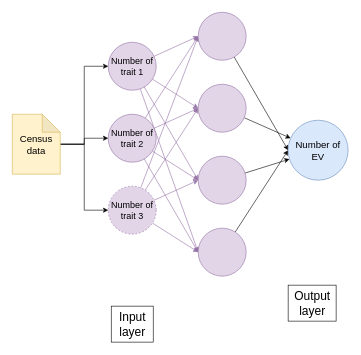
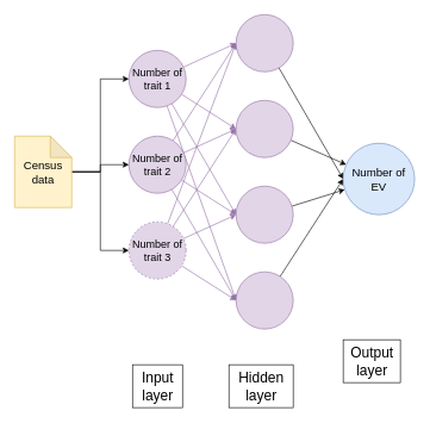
  <mxCell id="0" />
  <mxCell id="1" parent="0" />
  <mxCell id="2" style="rounded=0;orthogonalLoop=1;jettySize=auto;html=1;entryX=0;entryY=0.5;entryDx=0;entryDy=0;fillColor=#e1d5e7;strokeColor=#9673a6;" edge="1" parent="1" source="6" target="18"><mxGeometry relative="1" as="geometry" /></mxCell>
  <mxCell id="3" style="rounded=0;orthogonalLoop=1;jettySize=auto;html=1;entryX=0;entryY=0.5;entryDx=0;entryDy=0;fillColor=#e1d5e7;strokeColor=#9673a6;" edge="1" parent="1" source="6" target="20"><mxGeometry relative="1" as="geometry" /></mxCell>
  <mxCell id="4" style="rounded=0;orthogonalLoop=1;jettySize=auto;html=1;entryX=0;entryY=0.5;entryDx=0;entryDy=0;fillColor=#e1d5e7;strokeColor=#9673a6;" edge="1" parent="1" source="6" target="22"><mxGeometry relative="1" as="geometry" /></mxCell>
  <mxCell id="5" style="rounded=0;orthogonalLoop=1;jettySize=auto;html=1;entryX=0;entryY=0.5;entryDx=0;entryDy=0;fillColor=#e1d5e7;strokeColor=#9673a6;" edge="1" parent="1" source="6" target="24"><mxGeometry relative="1" as="geometry" /></mxCell>
  <mxCell id="6" value="&lt;font style=&quot;font-size: 15px;&quot;&gt;Number of trait 1&lt;/font&gt;" style="ellipse;whiteSpace=wrap;html=1;aspect=fixed;fillColor=#e1d5e7;strokeColor=#9673a6;" vertex="1" parent="1"><mxGeometry x="180" y="70" width="80" height="80" as="geometry" /></mxCell>
  <mxCell id="7" style="rounded=0;orthogonalLoop=1;jettySize=auto;html=1;entryX=0;entryY=0.5;entryDx=0;entryDy=0;fillColor=#e1d5e7;strokeColor=#9673a6;" edge="1" parent="1" source="11" target="18"><mxGeometry relative="1" as="geometry" /></mxCell>
  <mxCell id="8" style="rounded=0;orthogonalLoop=1;jettySize=auto;html=1;entryX=0;entryY=0.5;entryDx=0;entryDy=0;fillColor=#e1d5e7;strokeColor=#9673a6;" edge="1" parent="1" source="11" target="20"><mxGeometry relative="1" as="geometry" /></mxCell>
  <mxCell id="9" style="rounded=0;orthogonalLoop=1;jettySize=auto;html=1;entryX=0;entryY=0.5;entryDx=0;entryDy=0;fillColor=#e1d5e7;strokeColor=#9673a6;" edge="1" parent="1" source="11" target="22"><mxGeometry relative="1" as="geometry" /></mxCell>
  <mxCell id="10" style="rounded=0;orthogonalLoop=1;jettySize=auto;html=1;entryX=0;entryY=0.5;entryDx=0;entryDy=0;fillColor=#e1d5e7;strokeColor=#9673a6;" edge="1" parent="1" source="11" target="24"><mxGeometry relative="1" as="geometry" /></mxCell>
  <mxCell id="11" value="&lt;font style=&quot;font-size: 15px;&quot;&gt;Number of trait 2&lt;/font&gt;" style="ellipse;whiteSpace=wrap;html=1;aspect=fixed;fillColor=#e1d5e7;strokeColor=#9673a6;" vertex="1" parent="1"><mxGeometry x="180" y="190" width="80" height="80" as="geometry" /></mxCell>
  <mxCell id="12" style="rounded=0;orthogonalLoop=1;jettySize=auto;html=1;entryX=0;entryY=0.5;entryDx=0;entryDy=0;fillColor=#e1d5e7;strokeColor=#9673a6;" edge="1" parent="1" source="16" target="20"><mxGeometry relative="1" as="geometry" /></mxCell>
  <mxCell id="13" style="rounded=0;orthogonalLoop=1;jettySize=auto;html=1;entryX=0;entryY=0.5;entryDx=0;entryDy=0;fillColor=#e1d5e7;strokeColor=#9673a6;" edge="1" parent="1" source="16" target="22"><mxGeometry relative="1" as="geometry" /></mxCell>
  <mxCell id="14" style="rounded=0;orthogonalLoop=1;jettySize=auto;html=1;entryX=0;entryY=0.5;entryDx=0;entryDy=0;fillColor=#e1d5e7;strokeColor=#9673a6;" edge="1" parent="1" source="16" target="24"><mxGeometry relative="1" as="geometry" /></mxCell>
  <mxCell id="15" style="rounded=0;orthogonalLoop=1;jettySize=auto;html=1;entryX=0;entryY=0.5;entryDx=0;entryDy=0;fillColor=#e1d5e7;strokeColor=#9673a6;" edge="1" parent="1" source="16" target="18"><mxGeometry relative="1" as="geometry" /></mxCell>
  <mxCell id="16" value="&lt;font style=&quot;font-size: 15px;&quot;&gt;Number of trait 3&lt;/font&gt;" style="ellipse;whiteSpace=wrap;html=1;aspect=fixed;fillColor=#e1d5e7;strokeColor=#9673a6;dashed=1;" vertex="1" parent="1"><mxGeometry x="180" y="310" width="80" height="80" as="geometry" /></mxCell>
  <mxCell id="17" style="rounded=0;orthogonalLoop=1;jettySize=auto;html=1;entryX=0;entryY=0.5;entryDx=0;entryDy=0;" edge="1" parent="1" source="18" target="25"><mxGeometry relative="1" as="geometry" /></mxCell>
  <mxCell id="18" value="" style="ellipse;whiteSpace=wrap;html=1;aspect=fixed;fillColor=#e1d5e7;strokeColor=#9673a6;" vertex="1" parent="1"><mxGeometry x="330" y="20" width="80" height="80" as="geometry" /></mxCell>
  <mxCell id="19" style="rounded=0;orthogonalLoop=1;jettySize=auto;html=1;" edge="1" parent="1" source="20" target="25"><mxGeometry relative="1" as="geometry" /></mxCell>
  <mxCell id="20" value="" style="ellipse;whiteSpace=wrap;html=1;aspect=fixed;fillColor=#e1d5e7;strokeColor=#9673a6;" vertex="1" parent="1"><mxGeometry x="330" y="140" width="80" height="80" as="geometry" /></mxCell>
  <mxCell id="21" style="rounded=0;orthogonalLoop=1;jettySize=auto;html=1;" edge="1" parent="1" source="22" target="25"><mxGeometry relative="1" as="geometry" /></mxCell>
  <mxCell id="22" value="" style="ellipse;whiteSpace=wrap;html=1;aspect=fixed;fillColor=#e1d5e7;strokeColor=#9673a6;" vertex="1" parent="1"><mxGeometry x="330" y="260" width="80" height="80" as="geometry" /></mxCell>
  <mxCell id="23" style="rounded=0;orthogonalLoop=1;jettySize=auto;html=1;entryX=0;entryY=0.5;entryDx=0;entryDy=0;" edge="1" parent="1" source="24" target="25"><mxGeometry relative="1" as="geometry" /></mxCell>
  <mxCell id="24" value="" style="ellipse;whiteSpace=wrap;html=1;aspect=fixed;fillColor=#e1d5e7;strokeColor=#9673a6;" vertex="1" parent="1"><mxGeometry x="330" y="380" width="80" height="80" as="geometry" /></mxCell>
  <mxCell id="25" value="&lt;font style=&quot;font-size: 16px;&quot;&gt;Number of EV&lt;/font&gt;" style="ellipse;whiteSpace=wrap;html=1;aspect=fixed;fillColor=#dae8fc;strokeColor=#6c8ebf;" vertex="1" parent="1"><mxGeometry x="480" y="200" width="100" height="100" as="geometry" /></mxCell>
  <mxCell id="26" value="&lt;font style=&quot;font-size: 20px;&quot;&gt;Input &lt;br&gt;layer&lt;/font&gt;" style="text;html=1;align=center;verticalAlign=middle;resizable=0;points=[];autosize=1;strokeColor=default;fillColor=none;" vertex="1" parent="1"><mxGeometry x="185" y="510" width="70" height="60" as="geometry" /></mxCell>
+ <mxCell id="27" value="&lt;font style=&quot;font-size: 20px;&quot;&gt;Hidden&lt;br&gt;layer&lt;/font&gt;" style="text;html=1;align=center;verticalAlign=middle;resizable=0;points=[];autosize=1;strokeColor=default;fillColor=none;" vertex="1" parent="1"><mxGeometry x="320" y="510" width="90" height="60" as="geometry" /></mxCell>
  <mxCell id="28" value="&lt;font style=&quot;font-size: 20px;&quot;&gt;Output&lt;br&gt;layer&lt;/font&gt;" style="text;html=1;align=center;verticalAlign=middle;resizable=0;points=[];autosize=1;strokeColor=default;fillColor=none;" vertex="1" parent="1"><mxGeometry x="480" y="475" width="80" height="60" as="geometry" /></mxCell>
  <mxCell id="29" style="edgeStyle=orthogonalEdgeStyle;rounded=0;orthogonalLoop=1;jettySize=auto;html=1;entryX=0;entryY=0.5;entryDx=0;entryDy=0;" edge="1" parent="1" source="32" target="6"><mxGeometry relative="1" as="geometry" /></mxCell>
  <mxCell id="30" style="edgeStyle=orthogonalEdgeStyle;rounded=0;orthogonalLoop=1;jettySize=auto;html=1;entryX=0;entryY=0.5;entryDx=0;entryDy=0;" edge="1" parent="1" source="32" target="11"><mxGeometry relative="1" as="geometry" /></mxCell>
  <mxCell id="31" style="edgeStyle=orthogonalEdgeStyle;rounded=0;orthogonalLoop=1;jettySize=auto;html=1;entryX=0;entryY=0.5;entryDx=0;entryDy=0;" edge="1" parent="1" source="32" target="16"><mxGeometry relative="1" as="geometry" /></mxCell>
  <mxCell id="32" value="&lt;font style=&quot;font-size: 16px;&quot;&gt;Census data&lt;/font&gt;" style="shape=note;whiteSpace=wrap;html=1;backgroundOutline=1;darkOpacity=0.05;fillColor=#fff2cc;strokeColor=#d6b656;" vertex="1" parent="1"><mxGeometry x="20" y="190" width="80" height="100" as="geometry" /></mxCell>
